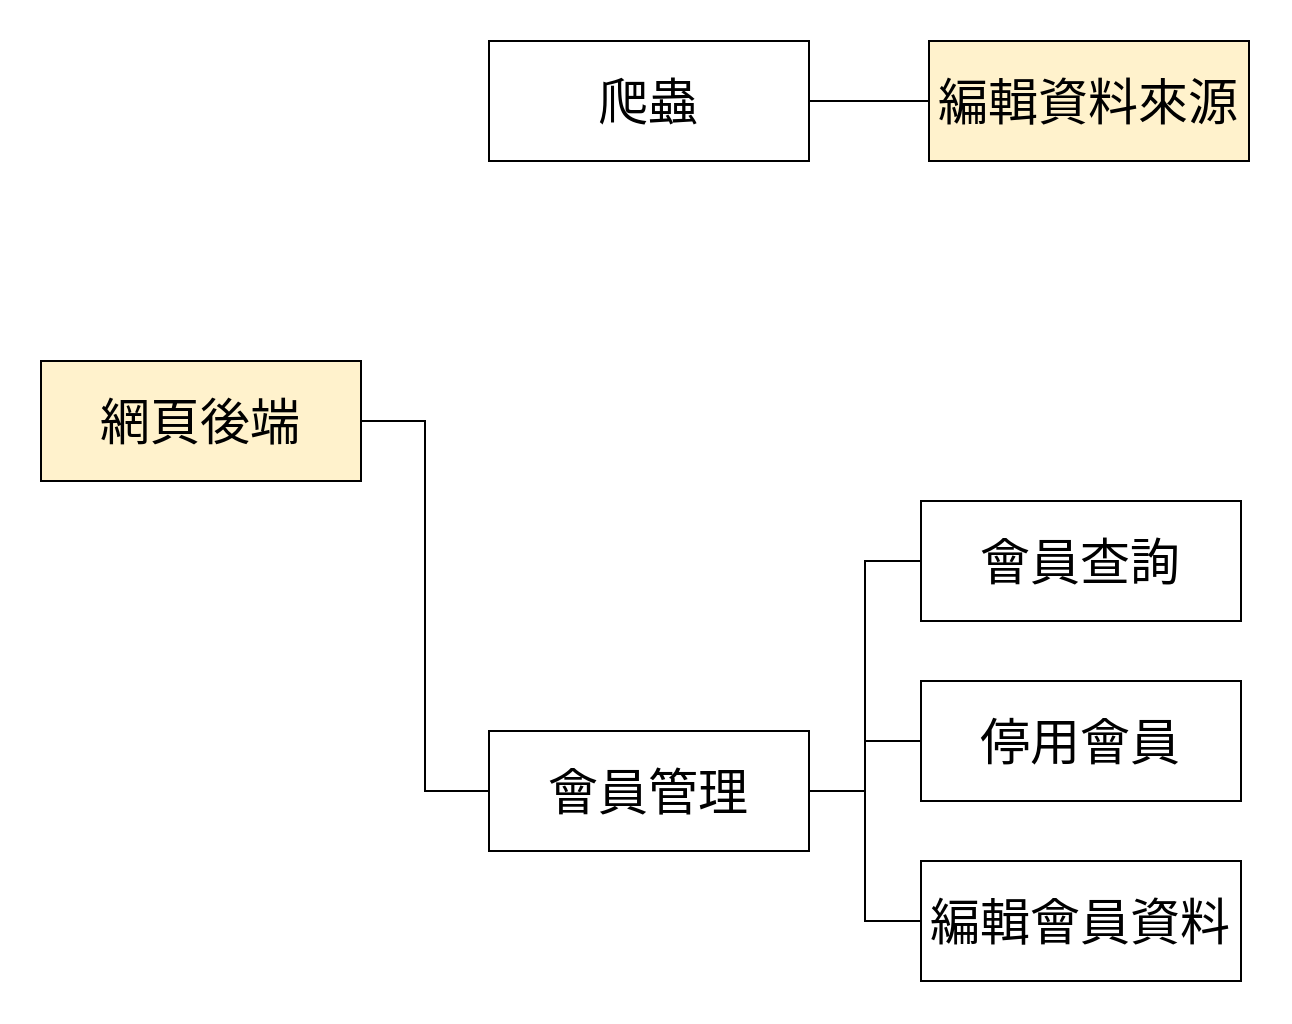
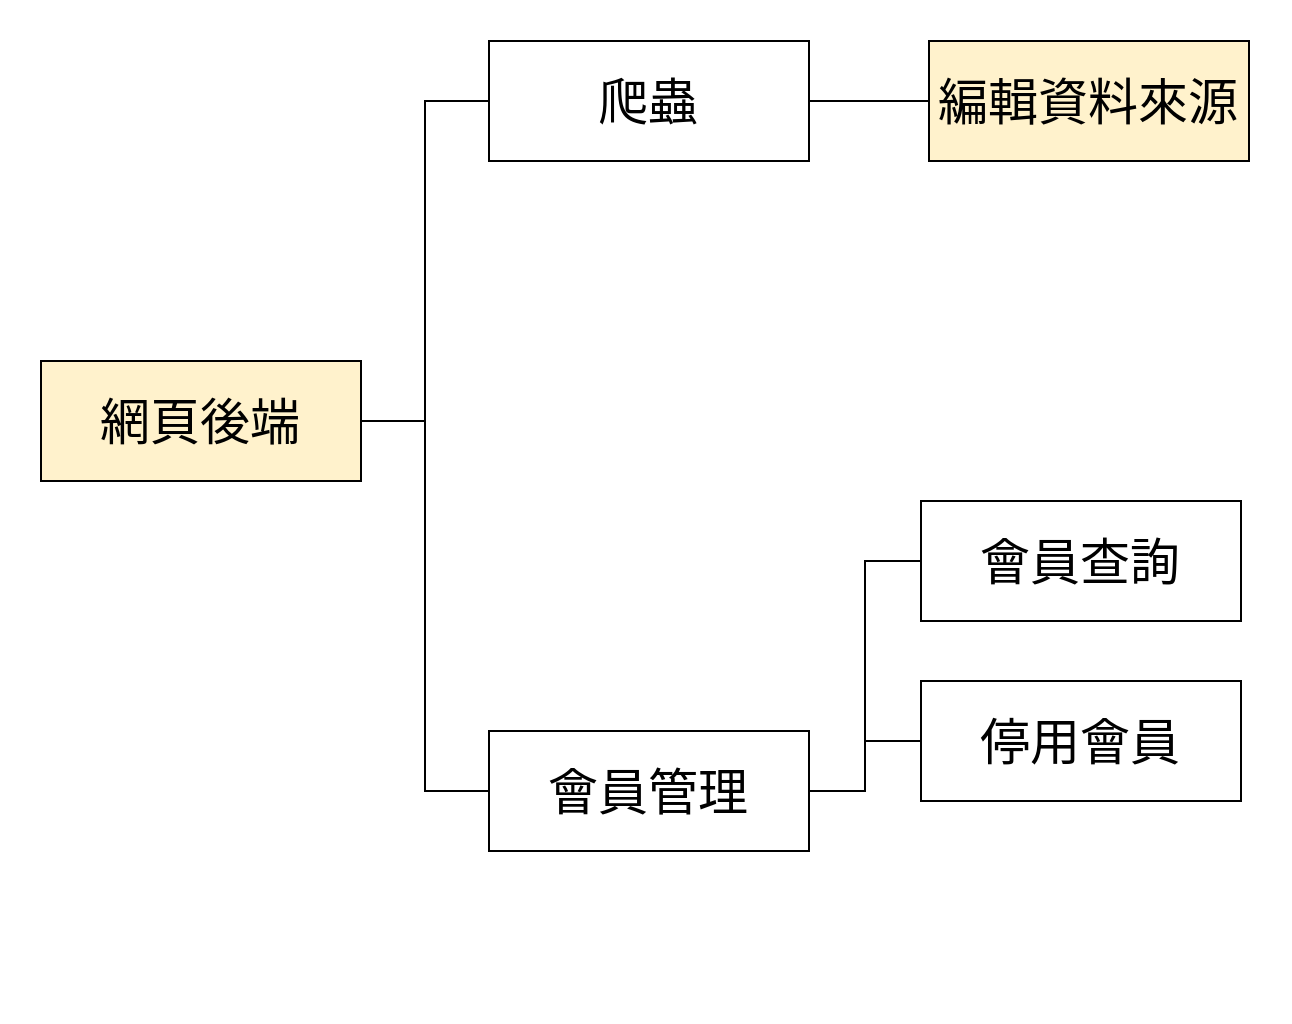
  <mxCell id="0" />
  <mxCell id="1" parent="0" />
+ <mxCell id="2" style="edgeStyle=orthogonalEdgeStyle;rounded=0;orthogonalLoop=1;jettySize=auto;html=1;entryX=0;entryY=0.5;entryDx=0;entryDy=0;endArrow=none;endFill=0;" parent="1" source="4" target="6" edge="1"><mxGeometry relative="1" as="geometry" /></mxCell>
  <mxCell id="3" style="edgeStyle=orthogonalEdgeStyle;rounded=0;orthogonalLoop=1;jettySize=auto;html=1;entryX=0;entryY=0.5;entryDx=0;entryDy=0;endArrow=none;endFill=0;" parent="1" source="4" target="10" edge="1"><mxGeometry relative="1" as="geometry" /></mxCell>
  <mxCell id="4" value="&lt;font style=&quot;font-size: 25px;&quot;&gt;網頁後端&lt;br&gt;&lt;/font&gt;" style="rounded=0;whiteSpace=wrap;html=1;fillColor=#fff2cc;" parent="1" vertex="1"><mxGeometry y="180" width="160" height="60" as="geometry" x="20" /></mxCell>
  <mxCell id="5" style="edgeStyle=orthogonalEdgeStyle;rounded=0;orthogonalLoop=1;jettySize=auto;html=1;entryX=0;entryY=0.5;entryDx=0;entryDy=0;endArrow=none;endFill=0;" parent="1" source="6" target="14" edge="1"><mxGeometry relative="1" as="geometry" /></mxCell>
  <mxCell id="6" value="&lt;font style=&quot;font-size: 25px;&quot;&gt;爬蟲&lt;br&gt;&lt;/font&gt;" style="rounded=0;whiteSpace=wrap;html=1;" parent="1" vertex="1"><mxGeometry x="244" y="20" width="160" height="60" as="geometry" /></mxCell>
  <mxCell id="7" style="edgeStyle=orthogonalEdgeStyle;rounded=0;orthogonalLoop=1;jettySize=auto;html=1;entryX=0;entryY=0.5;entryDx=0;entryDy=0;endArrow=none;endFill=0;" parent="1" source="10" target="11" edge="1"><mxGeometry relative="1" as="geometry" /></mxCell>
  <mxCell id="8" style="edgeStyle=orthogonalEdgeStyle;rounded=0;orthogonalLoop=1;jettySize=auto;html=1;entryX=0;entryY=0.5;entryDx=0;entryDy=0;endArrow=none;endFill=0;" parent="1" source="10" target="12" edge="1"><mxGeometry relative="1" as="geometry" /></mxCell>
- <mxCell id="9" style="edgeStyle=orthogonalEdgeStyle;rounded=0;orthogonalLoop=1;jettySize=auto;html=1;entryX=0;entryY=0.5;entryDx=0;entryDy=0;endArrow=none;endFill=0;" parent="1" source="10" target="13" edge="1"><mxGeometry relative="1" as="geometry" /></mxCell>
  <mxCell id="10" value="&lt;font style=&quot;font-size: 25px;&quot;&gt;會員管理&lt;br&gt;&lt;/font&gt;" style="rounded=0;whiteSpace=wrap;html=1;" parent="1" vertex="1"><mxGeometry x="244" y="365" width="160" height="60" as="geometry" /></mxCell>
  <mxCell id="11" value="&lt;font style=&quot;font-size: 25px;&quot;&gt;會員查詢&lt;/font&gt;" style="rounded=0;whiteSpace=wrap;html=1;" parent="1" vertex="1"><mxGeometry x="460" y="250" width="160" height="60" as="geometry" /></mxCell>
  <mxCell id="12" value="&lt;font style=&quot;font-size: 25px;&quot;&gt;停用會員&lt;/font&gt;" style="rounded=0;whiteSpace=wrap;html=1;" parent="1" vertex="1"><mxGeometry x="460" y="340" width="160" height="60" as="geometry" /></mxCell>
- <mxCell id="13" value="&lt;font style=&quot;font-size: 25px;&quot;&gt;編輯&lt;/font&gt;&lt;font style=&quot;font-size: 25px;&quot;&gt;會員資料&lt;/font&gt;" style="rounded=0;whiteSpace=wrap;html=1;" parent="1" vertex="1"><mxGeometry x="460" y="430" width="160" height="60" as="geometry" /></mxCell>
  <mxCell id="14" value="&lt;font style=&quot;font-size: 25px;&quot;&gt;編輯資料來源&lt;br&gt;&lt;/font&gt;" style="rounded=0;whiteSpace=wrap;html=1;fillColor=#fff2cc;" parent="1" vertex="1"><mxGeometry x="464" y="20" width="160" height="60" as="geometry" /></mxCell>
